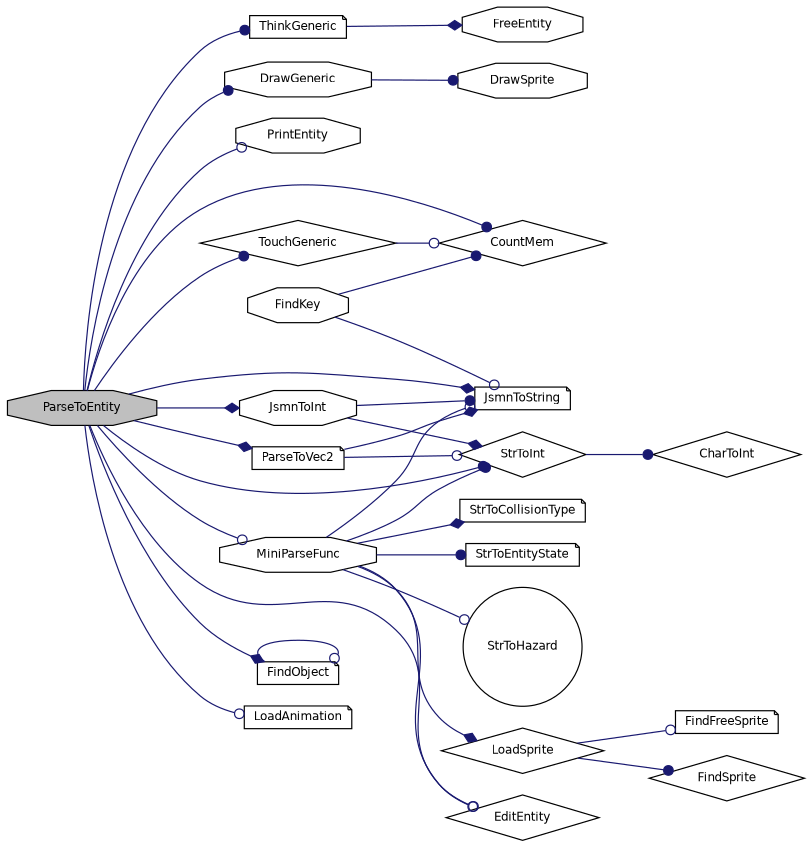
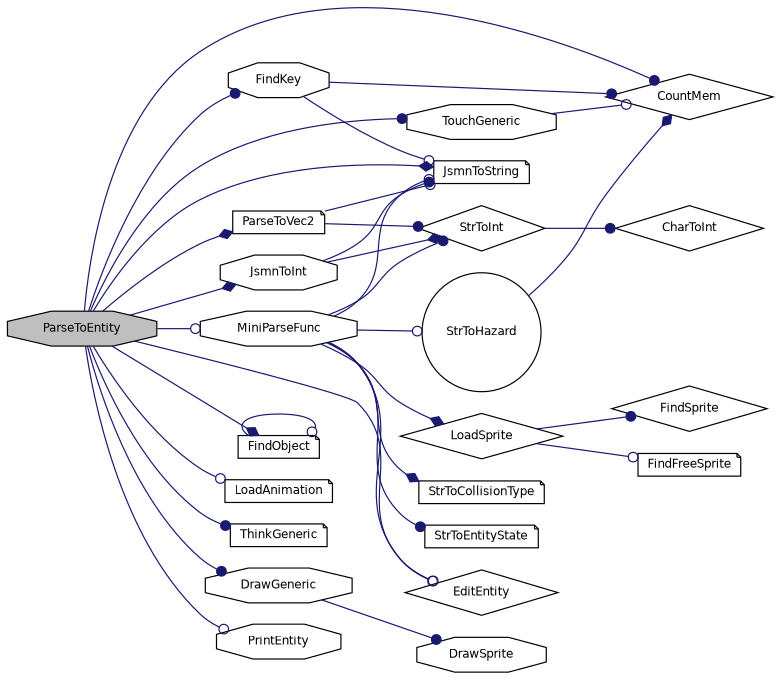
  digraph {
    rankdir=LR
    node [color=black fillcolor=white fontname=Helvetica fontsize=10 shape=octagon style=filled]
    edge [arrowhead=odot color=midnightblue fontname=Helvetica fontsize=10 labelfontname=Helvetica labelfontsize=10 style=solid]
    n1 [fillcolor=grey75 fontcolor=black height=0.2 label=ParseToEntity width=0.4]
    n2 [height=0.2 label=FindKey width=0.4]
    n3 [height=0.2 label=CountMem shape=diamond width=0.4]
    n4 [height=0.2 label=JsmnToString shape=note width=0.4]
    n5 [height=0.2 label=MiniParseFunc width=0.4]
    n6 [height=0.2 label=EditEntity shape=diamond width=0.4]
    n7 [height=0.2 label=FindObject shape=note width=0.4]
    n8 [height=0.2 label=ParseToVec2 shape=note width=0.4]
    n9 [height=0.2 label=JsmnToInt width=0.4]
    n10 [height=0.2 label=LoadAnimation shape=note width=0.4]
    n11 [height=0.2 label=ThinkGeneric shape=note width=0.4]
    n12 [height=0.2 label=DrawGeneric width=0.4]
-   n13 [height=0.2 label=TouchGeneric shape=diamond width=0.4]
+   n13 [height=0.2 label=TouchGeneric width=0.4]
    n14 [height=0.2 label=PrintEntity width=0.4]
    n15 [height=0.2 label=StrToHazard shape=circle width=0.4]
    n16 [height=0.2 label=LoadSprite shape=diamond width=0.4]
    n17 [height=0.2 label=StrToCollisionType shape=note width=0.4]
    n18 [height=0.2 label=StrToEntityState shape=note width=0.4]
    n19 [height=0.2 label=StrToInt shape=diamond width=0.4]
-   n20 [height=0.2 label=FreeEntity width=0.4]
    n21 [height=0.2 label=DrawSprite width=0.4]
    n22 [height=0.2 label=FindSprite shape=diamond width=0.4]
    n23 [height=0.2 label=FindFreeSprite shape=note width=0.4]
    n24 [height=0.2 label=CharToInt shape=diamond width=0.4]
-   n1 -> n19 [arrowhead=dot]
+   n1 -> n2 [arrowhead=dot]
    n1 -> n3 [arrowhead=dot]
    n1 -> n4 [arrowhead=diamond]
    n1 -> n5
    n1 -> n6
    n1 -> n7 [arrowhead=diamond]
    n1 -> n8 [arrowhead=diamond]
    n1 -> n9 [arrowhead=diamond]
    n1 -> n10
    n1 -> n11 [arrowhead=dot]
    n1 -> n12 [arrowhead=dot]
    n1 -> n13 [arrowhead=dot]
    n1 -> n14
    n2 -> n3 [arrowhead=dot]
    n2 -> n4
    n5 -> n4
    n5 -> n6
    n5 -> n15
    n5 -> n16 [arrowhead=diamond]
    n5 -> n17 [arrowhead=diamond]
    n5 -> n18 [arrowhead=dot]
    n5 -> n19 [arrowhead=dot]
    n7 -> n7
-   n8 -> n4 [arrowhead=diamond]
-   n8 -> n19
+   n8 -> n4
+   n8 -> n19 [arrowhead=dot]
    n9 -> n4 [arrowhead=dot]
    n9 -> n19 [arrowhead=diamond]
-   n11 -> n20 [arrowhead=diamond]
    n12 -> n21 [arrowhead=dot]
    n13 -> n3
+   n15 -> n3 [arrowhead=diamond]
    n16 -> n22 [arrowhead=dot]
    n16 -> n23
    n19 -> n24 [arrowhead=dot]
  }
